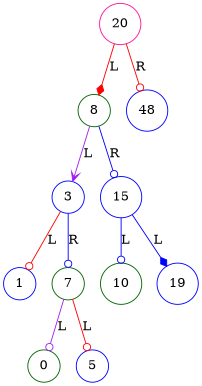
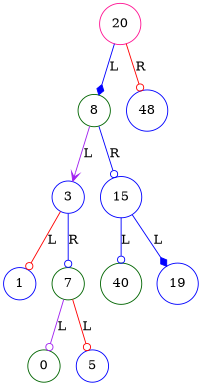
  digraph {
    node [color=blue shape=circle]
    edge [arrowhead=odot color=blue]
    n1 [color=deeppink label=20]
    n2 [color=darkgreen label=8]
    n3 [label=48]
    n4 [label=3]
    n5 [label=15]
    n6 [label=1]
    n7 [color=darkgreen label=7]
-   n8 [color=darkgreen label=10]
+   n8 [color=darkgreen label=40]
    n9 [label=19]
    n10 [color=darkgreen label=0]
    n11 [label=5]
-   n1 -> n2 [arrowhead=diamond color=red label=L]
+   n1 -> n2 [arrowhead=diamond label=L]
    n1 -> n3 [color=red label=R]
    n2 -> n4 [arrowhead=vee color=purple label=L]
    n2 -> n5 [label=R]
    n4 -> n6 [color=red label=L]
    n4 -> n7 [label=R]
    n5 -> n8 [label=L]
    n5 -> n9 [arrowhead=diamond label=L]
    n7 -> n10 [color=purple label=L]
    n7 -> n11 [color=red label=L]
  }
